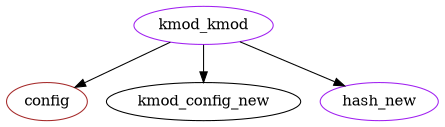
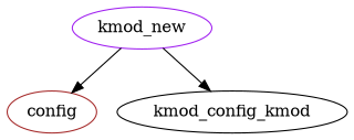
  digraph {
    node [color=purple]
    n1 [color=brown label=config]
-   kmod_new [label=kmod_kmod]
-   kmod_config_new [color=black]
-   hash_new
+   kmod_new
+   kmod_config_new [color=black label=kmod_config_kmod]
    kmod_new -> n1
    kmod_new -> kmod_config_new
-   kmod_new -> hash_new
  }
